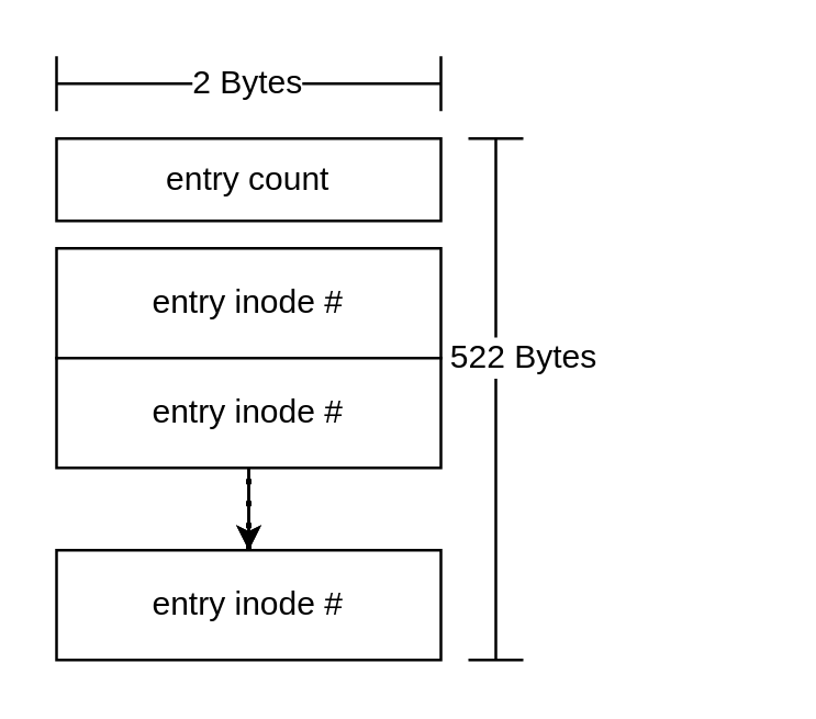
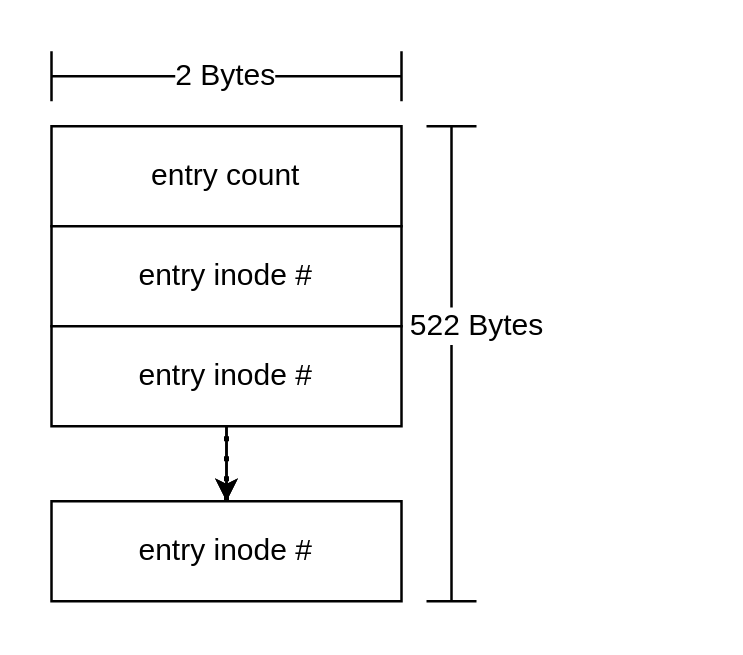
  <mxCell id="0" />
  <mxCell id="1" parent="0" />
- <mxCell id="2" value="entry count" style="rounded=0;whiteSpace=wrap;html=1;" parent="1" vertex="1"><mxGeometry x="20" y="50" width="140" height="30" as="geometry" /></mxCell>
+ <mxCell id="2" value="entry count" style="rounded=0;whiteSpace=wrap;html=1;" parent="1" vertex="1"><mxGeometry x="20" y="50" width="140" height="40" as="geometry" /></mxCell>
  <mxCell id="3" value="entry inode #" style="rounded=0;whiteSpace=wrap;html=1;" parent="1" vertex="1"><mxGeometry x="20" y="90" width="140" height="40" as="geometry" /></mxCell>
  <mxCell id="4" value="" style="edgeStyle=orthogonalEdgeStyle;rounded=0;orthogonalLoop=1;jettySize=auto;html=1;" edge="1" parent="1" source="6" target="7"><mxGeometry relative="1" as="geometry" /></mxCell>
  <mxCell id="5" value="" style="edgeStyle=orthogonalEdgeStyle;rounded=0;orthogonalLoop=1;jettySize=auto;html=1;" edge="1" parent="1" source="6" target="7"><mxGeometry relative="1" as="geometry" /></mxCell>
  <mxCell id="6" value="entry inode #" style="rounded=0;whiteSpace=wrap;html=1;" parent="1" vertex="1"><mxGeometry x="20" y="130" width="140" height="40" as="geometry" /></mxCell>
  <mxCell id="7" value="entry inode #" style="rounded=0;whiteSpace=wrap;html=1;" parent="1" vertex="1"><mxGeometry x="20" y="200" width="140" height="40" as="geometry" /></mxCell>
  <mxCell id="8" value="" style="endArrow=none;dashed=1;html=1;dashPattern=1 3;strokeWidth=2;entryX=0.5;entryY=1;entryDx=0;entryDy=0;" parent="1" source="7" target="6" edge="1"><mxGeometry width="50" height="50" relative="1" as="geometry"><mxPoint x="320" y="410" as="sourcePoint" /><mxPoint x="370" y="360" as="targetPoint" /></mxGeometry></mxCell>
  <mxCell id="9" value="2 Bytes" style="shape=crossbar;whiteSpace=wrap;html=1;rounded=1;labelBackgroundColor=#ffffff;" parent="1" vertex="1"><mxGeometry x="20" y="20" width="140" height="20" as="geometry" /></mxCell>
  <mxCell id="10" value="" style="shape=crossbar;whiteSpace=wrap;html=1;rounded=1;labelBackgroundColor=#ffffff;rotation=90;" parent="1" vertex="1"><mxGeometry x="85" y="135" width="190" height="20" as="geometry" /></mxCell>
  <mxCell id="11" value="522 Bytes" style="text;html=1;align=center;verticalAlign=middle;resizable=0;points=[];autosize=1;labelBackgroundColor=#ffffff;" parent="1" vertex="1"><mxGeometry x="155" y="120" width="70" height="20" as="geometry" /></mxCell>
